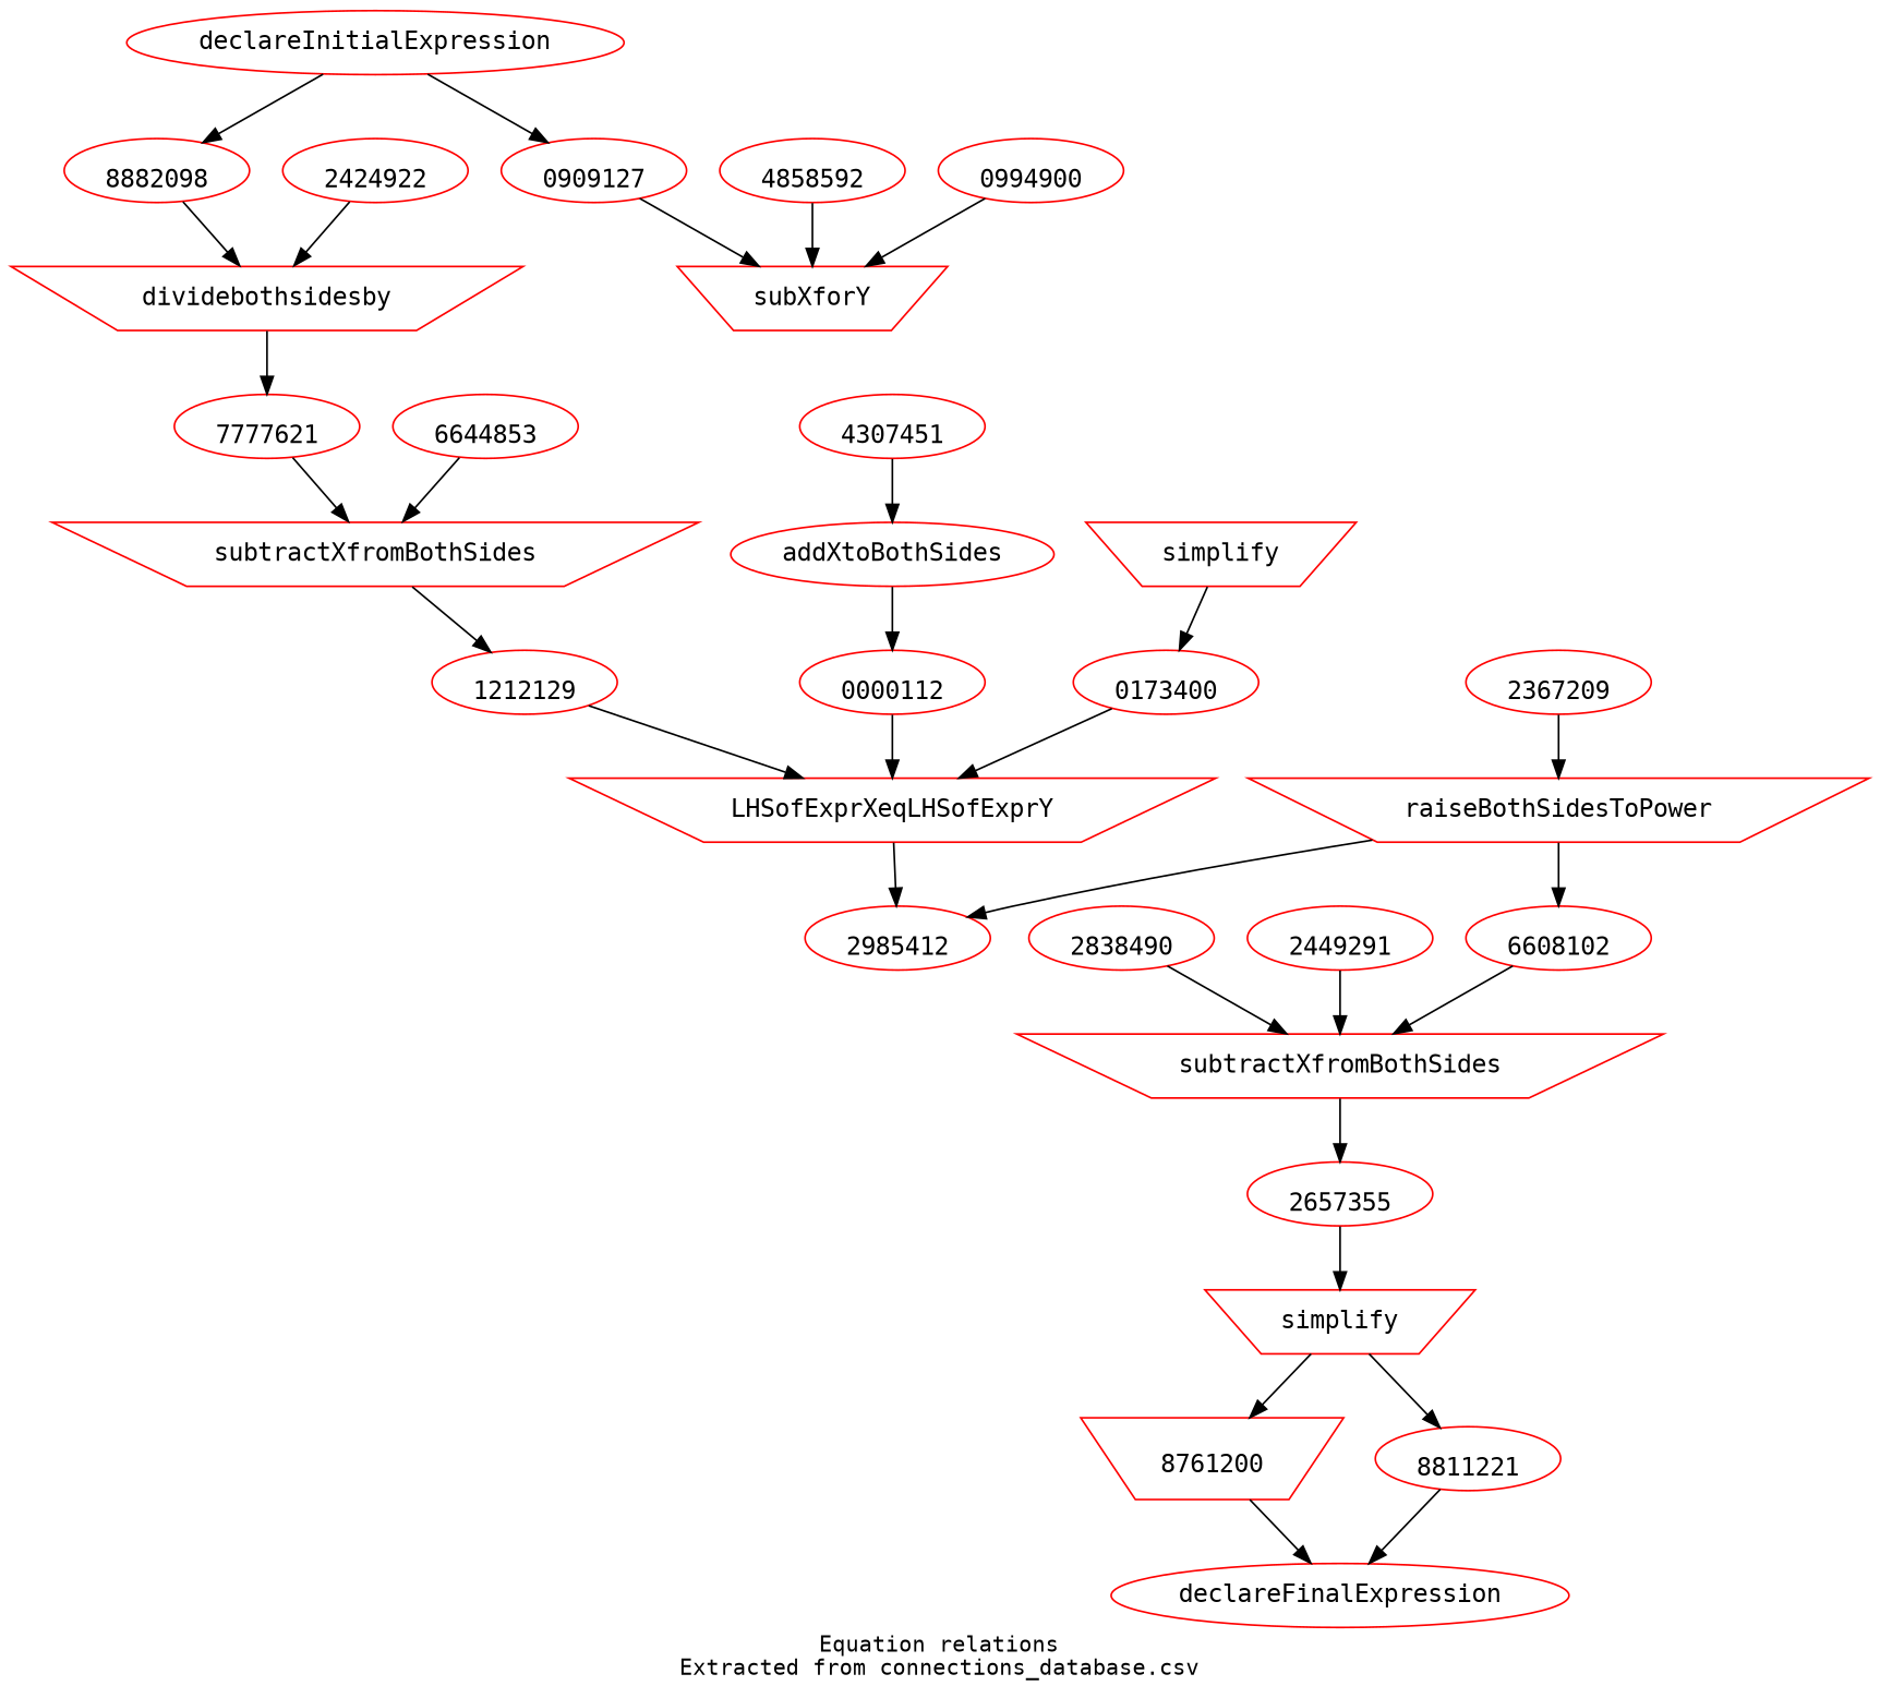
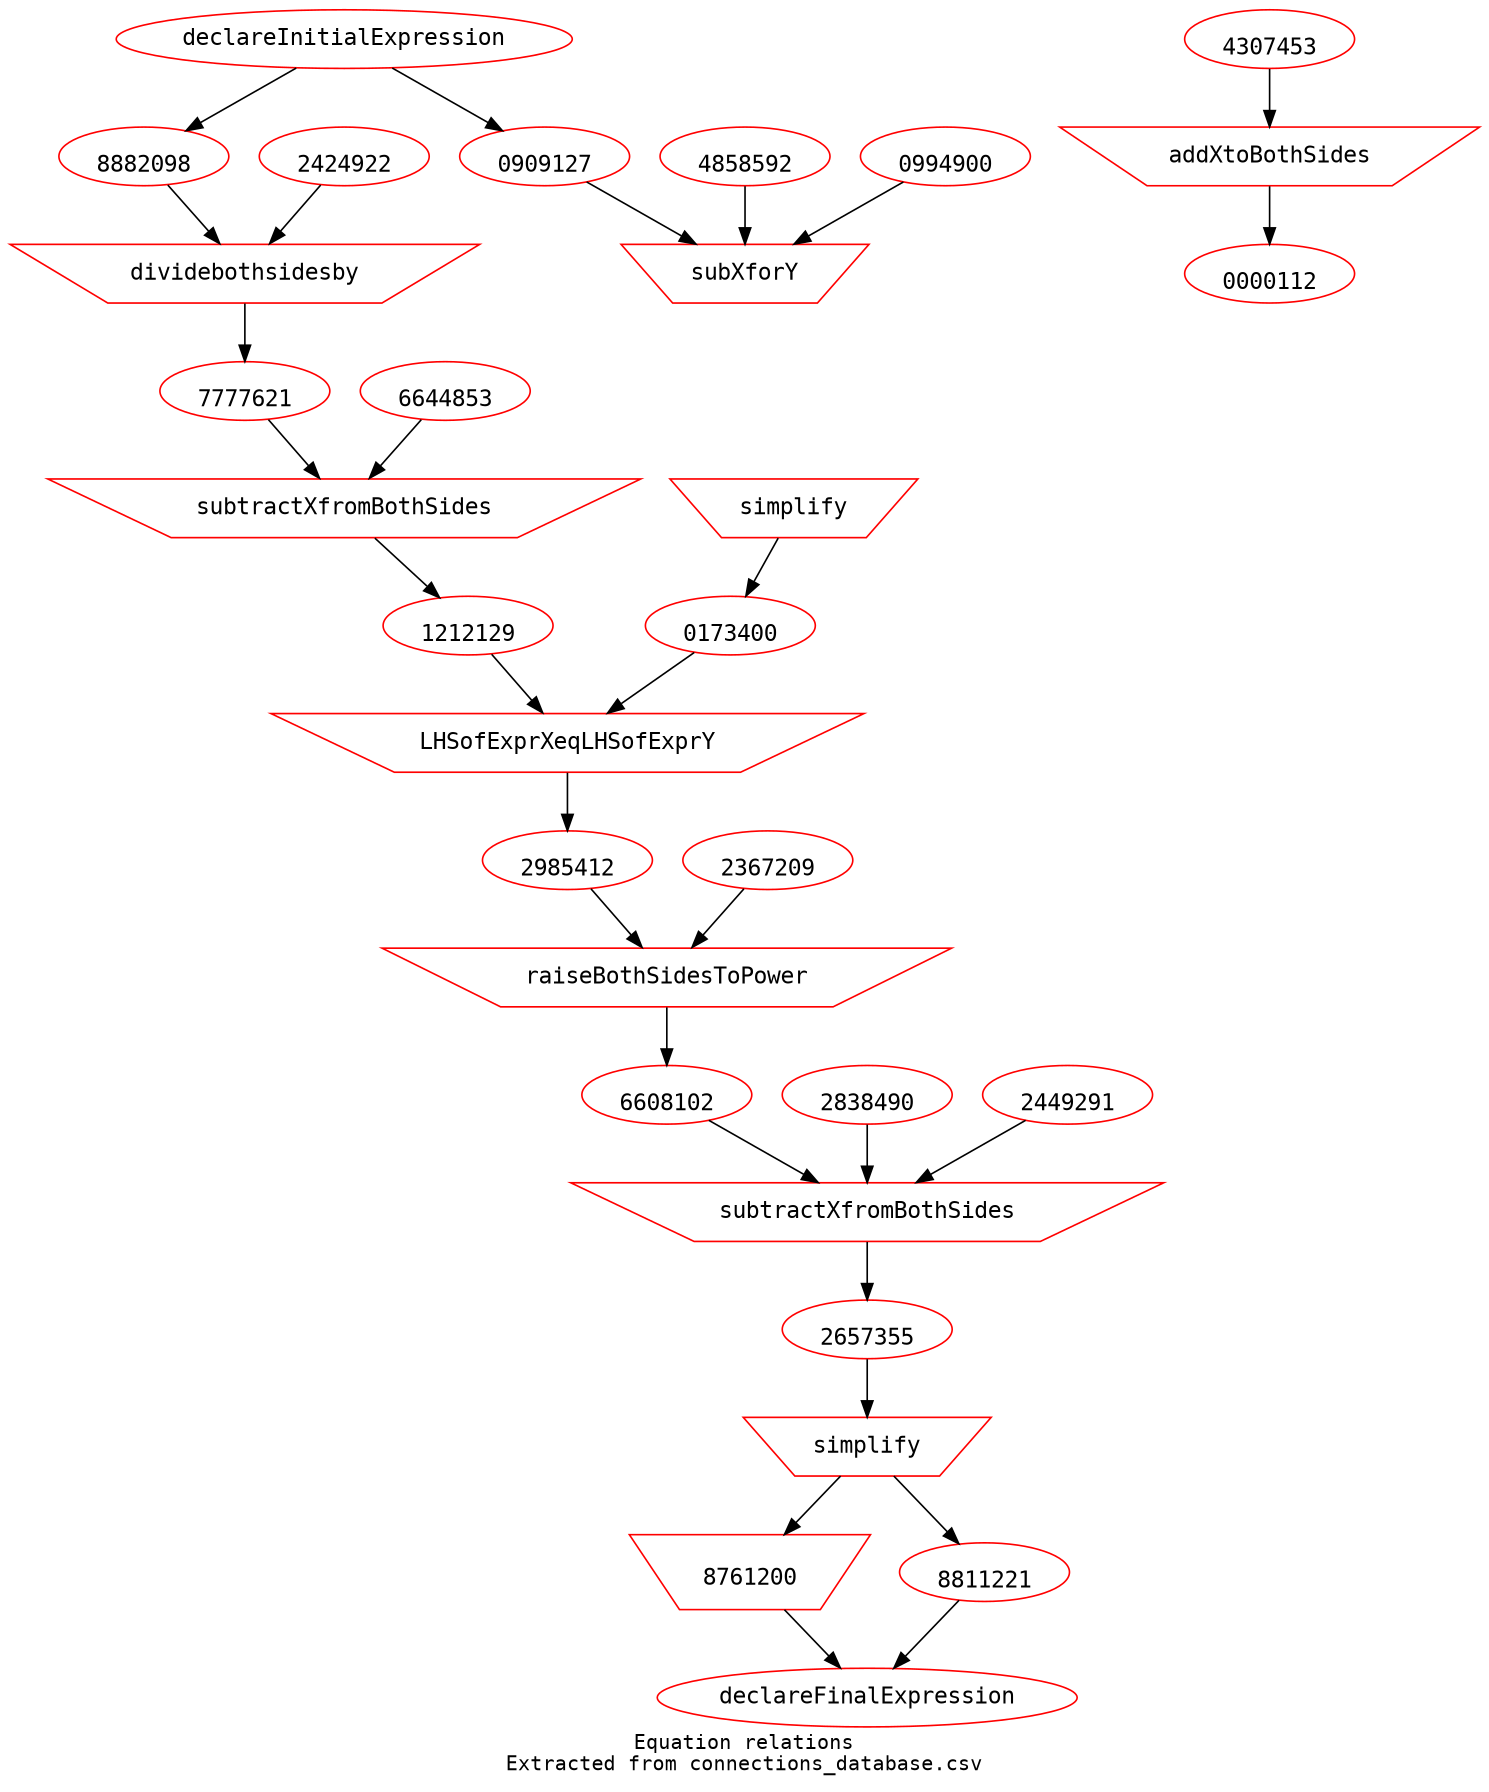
  digraph {
    fontname="DejaVu Sans Mono"
    fontsize=12
    label="Equation relations\nExtracted from connections_database.csv"
    node [color=red fontname="DejaVu Sans Mono" shape=ellipse labelloc=b]
    edge [fontname="DejaVu Sans Mono"]
    n1 [label=declareInitialExpression labelloc=""]
    8882098
    0909127
    n4 [label=dividebothsidesby shape=invtrapezium labelloc=""]
    n5 [label=subXforY shape=invtrapezium labelloc=""]
    7777621
    2424922
    n8 [label=subtractXfromBothSides shape=invtrapezium labelloc=""]
    1212129
    6644853
    n11 [label=LHSofExprXeqLHSofExprY shape=invtrapezium labelloc=""]
-   n12 [label=addXtoBothSides labelloc=""]
+   n12 [label=addXtoBothSides shape=invtrapezium labelloc=""]
    0000112
-   4307451
+   4307451 [label=4307453]
    2985412
    4858592
    n17 [label=0994900]
    n18 [label=simplify shape=invtrapezium labelloc=""]
    0173400
    n20 [label=raiseBothSidesToPower shape=invtrapezium labelloc=""]
    6608102
    2367209
    n23 [label=subtractXfromBothSides shape=invtrapezium labelloc=""]
    2657355
    2838490
    n26 [label=simplify shape=invtrapezium labelloc=""]
    8761200 [shape=invtrapezium]
    8811221
    n29 [label=declareFinalExpression labelloc=""]
    2449291
    n1 -> 8882098
    n1 -> 0909127
    8882098 -> n4
    0909127 -> n5
    n4 -> 7777621
    7777621 -> n8
    2424922 -> n4
    n8 -> 1212129
    1212129 -> n11
    6644853 -> n8
    n11 -> 2985412
    n12 -> 0000112
-   0000112 -> n11
    4307451 -> n12
-   n20 -> 2985412
+   2985412 -> n20
    4858592 -> n5
    n17 -> n5
    n18 -> 0173400
    0173400 -> n11
    n20 -> 6608102
    6608102 -> n23
    2367209 -> n20
    n23 -> 2657355
    2657355 -> n26
    2838490 -> n23
    n26 -> 8761200
    n26 -> 8811221
    8761200 -> n29
    8811221 -> n29
    2449291 -> n23
  }
